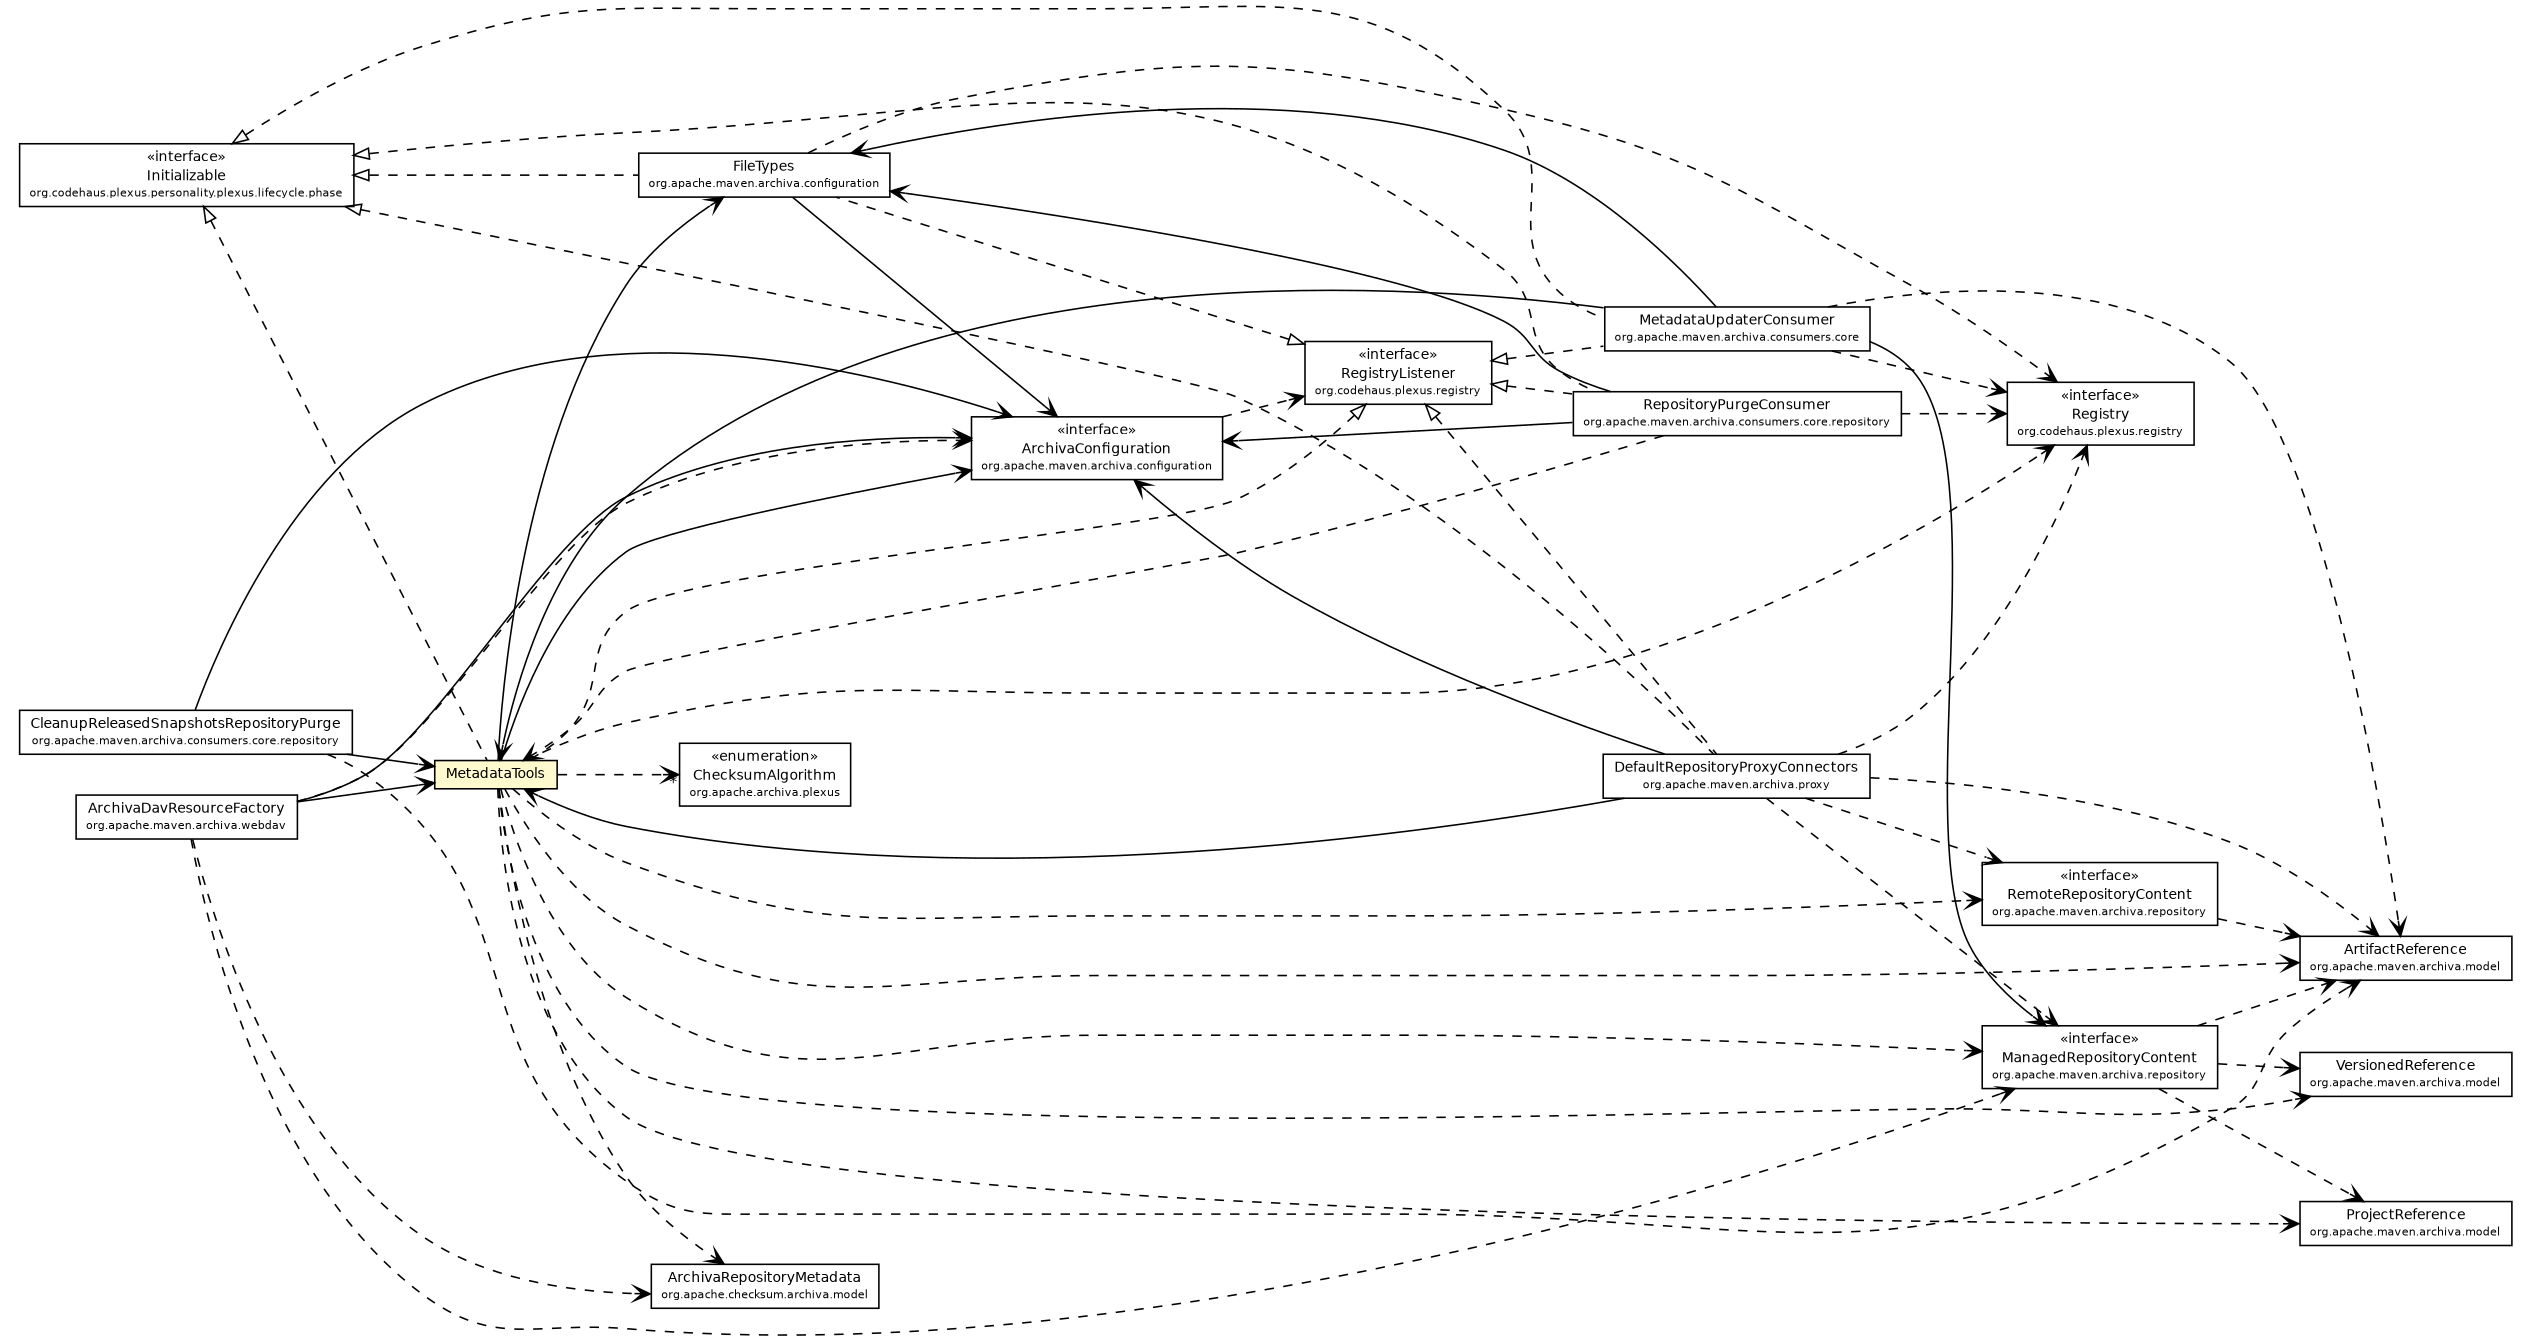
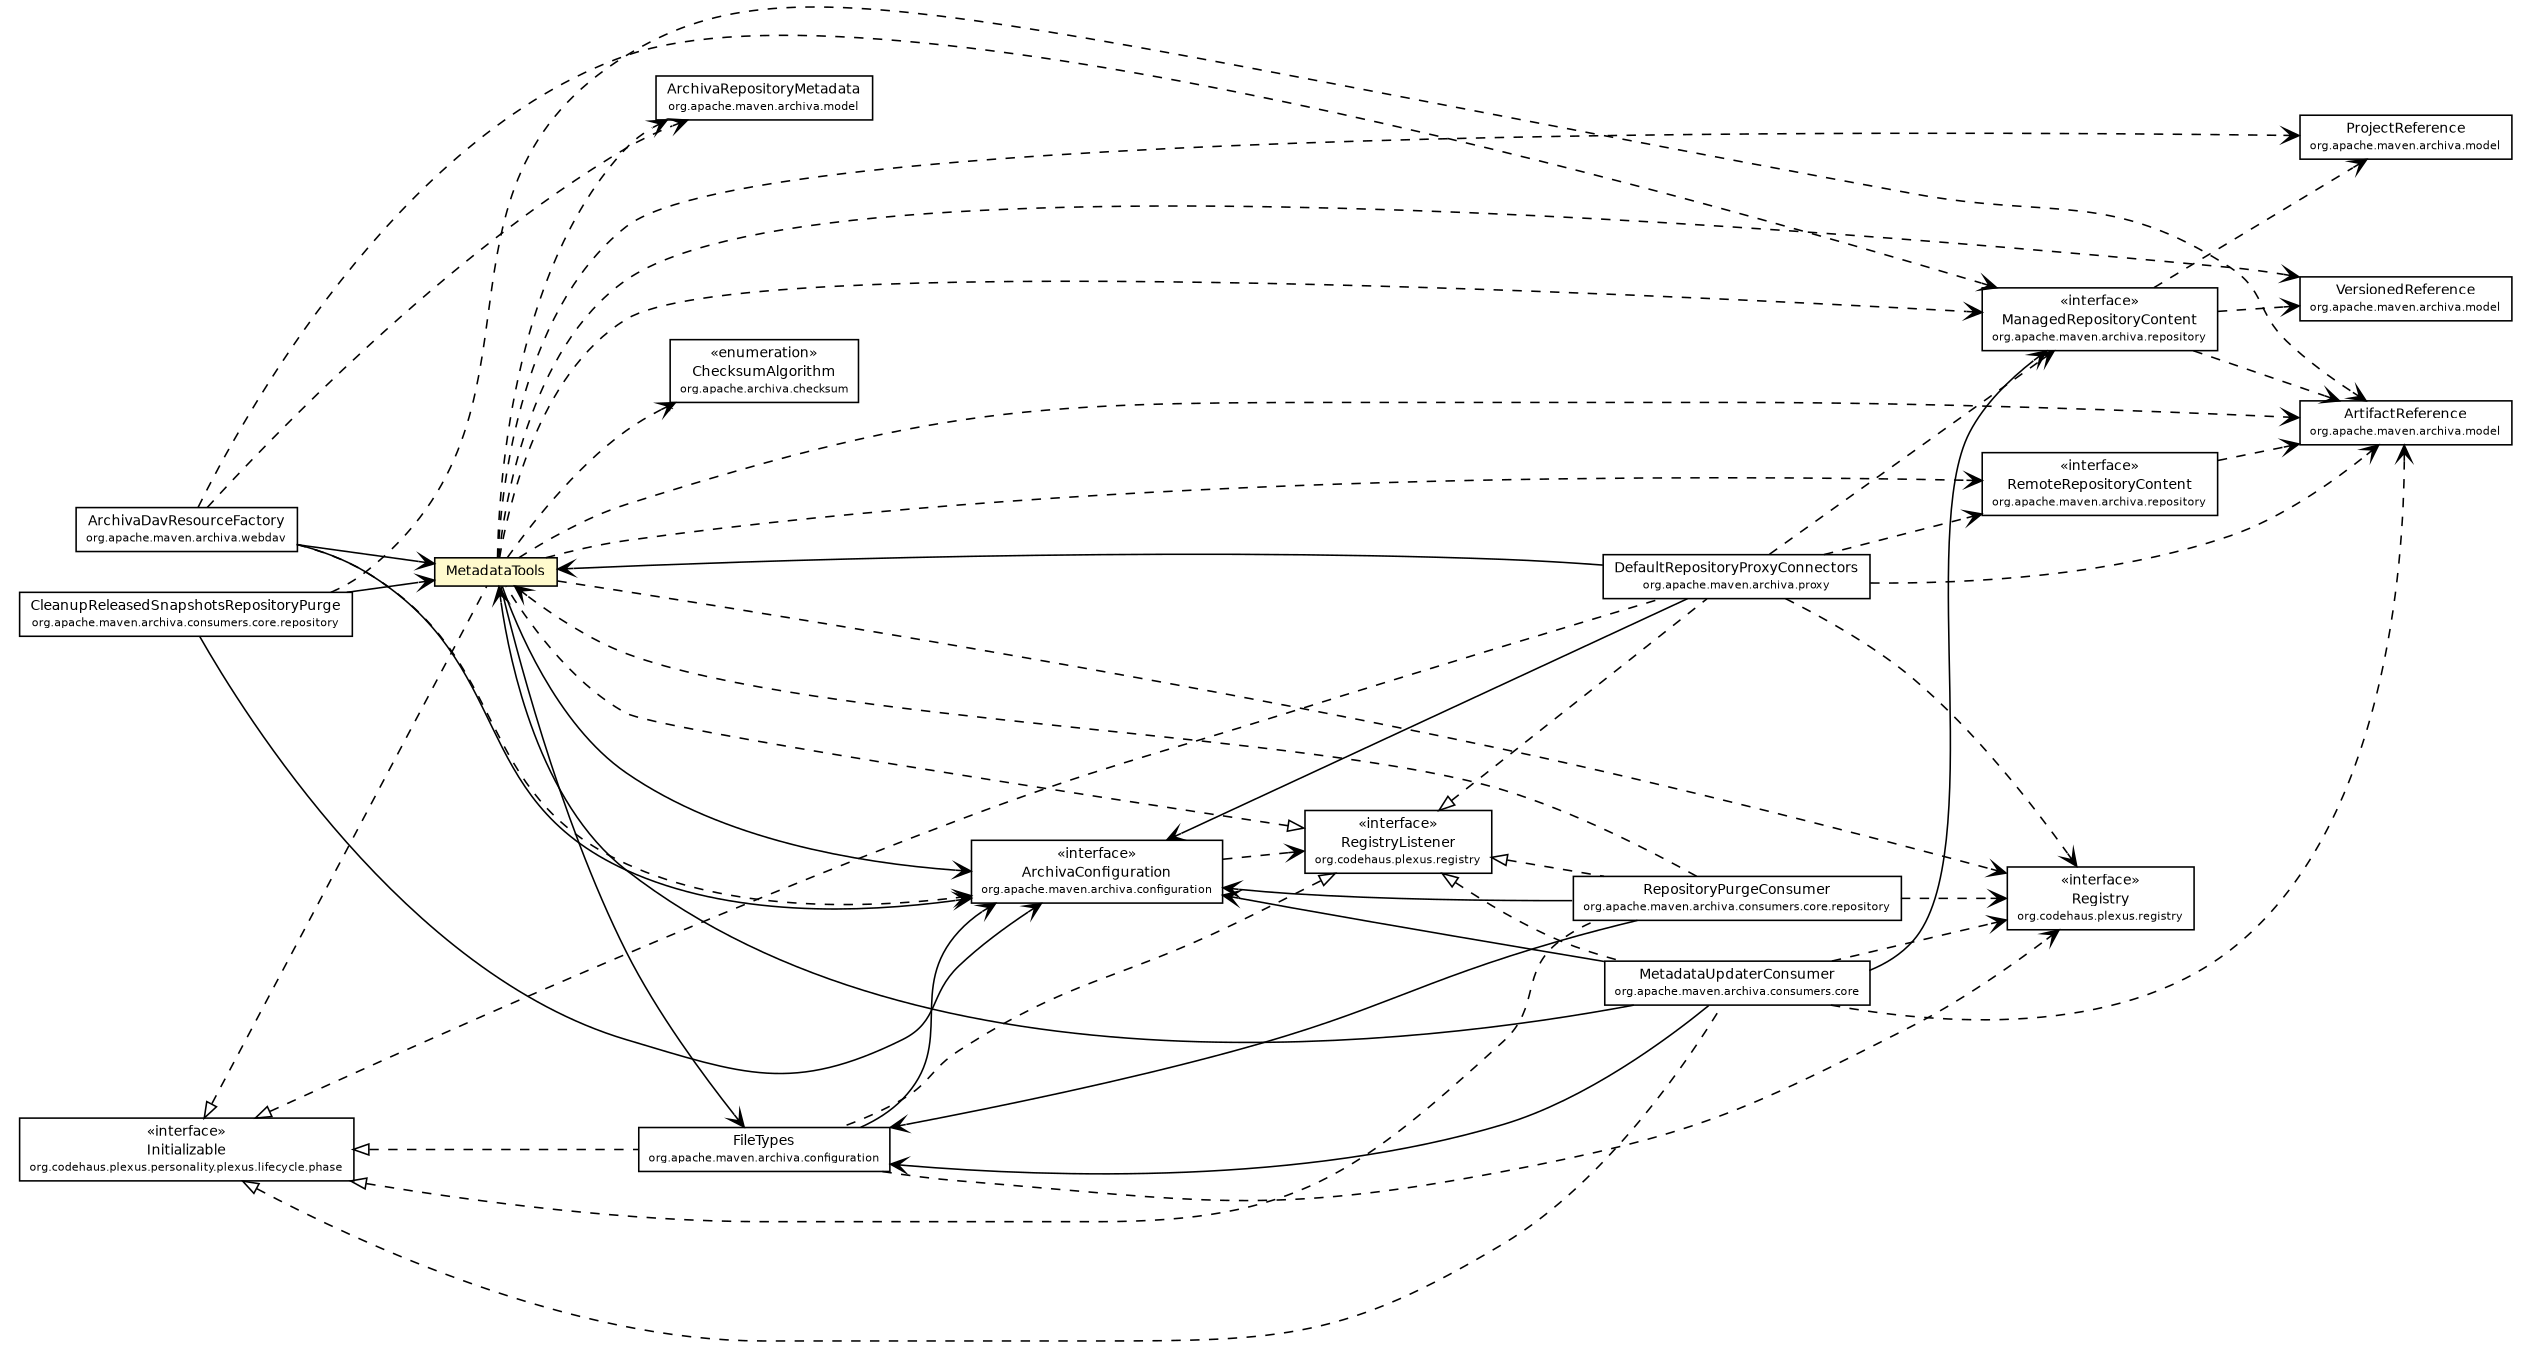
  digraph {
    rankdir=LR
    node [fontcolor=black fontname=Helvetica fontsize=9.0 shape=plaintext]
    edge [arrowhead=open color=black fontcolor=black fontname=Helvetica fontsize=10.0 headport=p labelfontname=Helvetica labelfontsize=10 tailport=p style=dashed]
-   n1 [label=<<table border="0" cellborder="1" cellspacing="0" cellpadding="2" port="p" href="../../../../archiva/checksum/ChecksumAlgorithm.html"> 		<tr><td><table border="0" cellspacing="0" cellpadding="1"> 			<tr><td> &laquo;enumeration&raquo; </td></tr> 			<tr><td> ChecksumAlgorithm </td></tr> 			<tr><td><font point-size="7.0"> org.apache.archiva.plexus </font></td></tr> 		</table></td></tr> 		</table>>]
+   n1 [label=<<table border="0" cellborder="1" cellspacing="0" cellpadding="2" port="p" href="../../../../archiva/checksum/ChecksumAlgorithm.html"> 		<tr><td><table border="0" cellspacing="0" cellpadding="1"> 			<tr><td> &laquo;enumeration&raquo; </td></tr> 			<tr><td> ChecksumAlgorithm </td></tr> 			<tr><td><font point-size="7.0"> org.apache.archiva.checksum </font></td></tr> 		</table></td></tr> 		</table>>]
    n2 [label=<<table border="0" cellborder="1" cellspacing="0" cellpadding="2" port="p" href="../../configuration/FileTypes.html"> 		<tr><td><table border="0" cellspacing="0" cellpadding="1"> 			<tr><td> FileTypes </td></tr> 			<tr><td><font point-size="7.0"> org.apache.maven.archiva.configuration </font></td></tr> 		</table></td></tr> 		</table>>]
    n3 [label=<<table border="0" cellborder="1" cellspacing="0" cellpadding="2" port="p" href="../../configuration/ArchivaConfiguration.html"> 		<tr><td><table border="0" cellspacing="0" cellpadding="1"> 			<tr><td> &laquo;interface&raquo; </td></tr> 			<tr><td> ArchivaConfiguration </td></tr> 			<tr><td><font point-size="7.0"> org.apache.maven.archiva.configuration </font></td></tr> 		</table></td></tr> 		</table>>]
    n4 [label=<<table border="0" cellborder="1" cellspacing="0" cellpadding="2" port="p" href="http://java.sun.com/j2se/1.4.2/docs/api/org/codehaus/plexus/registry/Registry.html"> 		<tr><td><table border="0" cellspacing="0" cellpadding="1"> 			<tr><td> &laquo;interface&raquo; </td></tr> 			<tr><td> Registry </td></tr> 			<tr><td><font point-size="7.0"> org.codehaus.plexus.registry </font></td></tr> 		</table></td></tr> 		</table>>]
    n5 [label=<<table border="0" cellborder="1" cellspacing="0" cellpadding="2" port="p" href="http://java.sun.com/j2se/1.4.2/docs/api/org/codehaus/plexus/registry/RegistryListener.html"> 		<tr><td><table border="0" cellspacing="0" cellpadding="1"> 			<tr><td> &laquo;interface&raquo; </td></tr> 			<tr><td> RegistryListener </td></tr> 			<tr><td><font point-size="7.0"> org.codehaus.plexus.registry </font></td></tr> 		</table></td></tr> 		</table>>]
    n6 [label=<<table border="0" cellborder="1" cellspacing="0" cellpadding="2" port="p" bgcolor="lemonChiffon" href="./MetadataTools.html"> 		<tr><td><table border="0" cellspacing="0" cellpadding="1"> 			<tr><td> MetadataTools </td></tr> 		</table></td></tr> 		</table>>]
    n7 [label=<<table border="0" cellborder="1" cellspacing="0" cellpadding="2" port="p" href="../../consumers/core/MetadataUpdaterConsumer.html"> 		<tr><td><table border="0" cellspacing="0" cellpadding="1"> 			<tr><td> MetadataUpdaterConsumer </td></tr> 			<tr><td><font point-size="7.0"> org.apache.maven.archiva.consumers.core </font></td></tr> 		</table></td></tr> 		</table>>]
    n8 [label=<<table border="0" cellborder="1" cellspacing="0" cellpadding="2" port="p" href="../../consumers/core/repository/RepositoryPurgeConsumer.html"> 		<tr><td><table border="0" cellspacing="0" cellpadding="1"> 			<tr><td> RepositoryPurgeConsumer </td></tr> 			<tr><td><font point-size="7.0"> org.apache.maven.archiva.consumers.core.repository </font></td></tr> 		</table></td></tr> 		</table>>]
    n9 [label=<<table border="0" cellborder="1" cellspacing="0" cellpadding="2" port="p" href="../../proxy/DefaultRepositoryProxyConnectors.html"> 		<tr><td><table border="0" cellspacing="0" cellpadding="1"> 			<tr><td> DefaultRepositoryProxyConnectors </td></tr> 			<tr><td><font point-size="7.0"> org.apache.maven.archiva.proxy </font></td></tr> 		</table></td></tr> 		</table>>]
    n10 [label=<<table border="0" cellborder="1" cellspacing="0" cellpadding="2" port="p" href="../RemoteRepositoryContent.html"> 		<tr><td><table border="0" cellspacing="0" cellpadding="1"> 			<tr><td> &laquo;interface&raquo; </td></tr> 			<tr><td> RemoteRepositoryContent </td></tr> 			<tr><td><font point-size="7.0"> org.apache.maven.archiva.repository </font></td></tr> 		</table></td></tr> 		</table>>]
    n11 [label=<<table border="0" cellborder="1" cellspacing="0" cellpadding="2" port="p" href="http://java.sun.com/j2se/1.4.2/docs/api/org/apache/maven/archiva/model/ArtifactReference.html"> 		<tr><td><table border="0" cellspacing="0" cellpadding="1"> 			<tr><td> ArtifactReference </td></tr> 			<tr><td><font point-size="7.0"> org.apache.maven.archiva.model </font></td></tr> 		</table></td></tr> 		</table>>]
    n12 [label=<<table border="0" cellborder="1" cellspacing="0" cellpadding="2" port="p" href="../ManagedRepositoryContent.html"> 		<tr><td><table border="0" cellspacing="0" cellpadding="1"> 			<tr><td> &laquo;interface&raquo; </td></tr> 			<tr><td> ManagedRepositoryContent </td></tr> 			<tr><td><font point-size="7.0"> org.apache.maven.archiva.repository </font></td></tr> 		</table></td></tr> 		</table>>]
    n13 [label=<<table border="0" cellborder="1" cellspacing="0" cellpadding="2" port="p" href="http://java.sun.com/j2se/1.4.2/docs/api/org/apache/maven/archiva/model/ProjectReference.html"> 		<tr><td><table border="0" cellspacing="0" cellpadding="1"> 			<tr><td> ProjectReference </td></tr> 			<tr><td><font point-size="7.0"> org.apache.maven.archiva.model </font></td></tr> 		</table></td></tr> 		</table>>]
    n14 [label=<<table border="0" cellborder="1" cellspacing="0" cellpadding="2" port="p" href="http://java.sun.com/j2se/1.4.2/docs/api/org/apache/maven/archiva/model/VersionedReference.html"> 		<tr><td><table border="0" cellspacing="0" cellpadding="1"> 			<tr><td> VersionedReference </td></tr> 			<tr><td><font point-size="7.0"> org.apache.maven.archiva.model </font></td></tr> 		</table></td></tr> 		</table>>]
-   n15 [label=<<table border="0" cellborder="1" cellspacing="0" cellpadding="2" port="p" href="http://java.sun.com/j2se/1.4.2/docs/api/org/apache/maven/archiva/model/ArchivaRepositoryMetadata.html"> 		<tr><td><table border="0" cellspacing="0" cellpadding="1"> 			<tr><td> ArchivaRepositoryMetadata </td></tr> 			<tr><td><font point-size="7.0"> org.apache.checksum.archiva.model </font></td></tr> 		</table></td></tr> 		</table>>]
+   n15 [label=<<table border="0" cellborder="1" cellspacing="0" cellpadding="2" port="p" href="http://java.sun.com/j2se/1.4.2/docs/api/org/apache/maven/archiva/model/ArchivaRepositoryMetadata.html"> 		<tr><td><table border="0" cellspacing="0" cellpadding="1"> 			<tr><td> ArchivaRepositoryMetadata </td></tr> 			<tr><td><font point-size="7.0"> org.apache.maven.archiva.model </font></td></tr> 		</table></td></tr> 		</table>>]
    n16 [label=<<table border="0" cellborder="1" cellspacing="0" cellpadding="2" port="p" href="../../consumers/core/repository/CleanupReleasedSnapshotsRepositoryPurge.html"> 		<tr><td><table border="0" cellspacing="0" cellpadding="1"> 			<tr><td> CleanupReleasedSnapshotsRepositoryPurge </td></tr> 			<tr><td><font point-size="7.0"> org.apache.maven.archiva.consumers.core.repository </font></td></tr> 		</table></td></tr> 		</table>>]
    n17 [label=<<table border="0" cellborder="1" cellspacing="0" cellpadding="2" port="p" href="../../webdav/ArchivaDavResourceFactory.html"> 		<tr><td><table border="0" cellspacing="0" cellpadding="1"> 			<tr><td> ArchivaDavResourceFactory </td></tr> 			<tr><td><font point-size="7.0"> org.apache.maven.archiva.webdav </font></td></tr> 		</table></td></tr> 		</table>>]
    n18 [label=<<table border="0" cellborder="1" cellspacing="0" cellpadding="2" port="p" href="http://java.sun.com/j2se/1.4.2/docs/api/org/codehaus/plexus/personality/plexus/lifecycle/phase/Initializable.html"> 		<tr><td><table border="0" cellspacing="0" cellpadding="1"> 			<tr><td> &laquo;interface&raquo; </td></tr> 			<tr><td> Initializable </td></tr> 			<tr><td><font point-size="7.0"> org.codehaus.plexus.personality.plexus.lifecycle.phase </font></td></tr> 		</table></td></tr> 		</table>>]
    n2 -> n3 [style=""]
    n2 -> n4
    n3 -> n5
    n5 -> n2 [arrowtail=empty dir=back fontsize=10 arrowhead="" color="" fontcolor=""]
    n5 -> n6 [arrowtail=empty dir=back fontsize=10 arrowhead="" color="" fontcolor=""]
    n5 -> n7 [arrowtail=empty dir=back fontsize=10 arrowhead="" color="" fontcolor=""]
    n5 -> n8 [arrowtail=empty dir=back fontsize=10 arrowhead="" color="" fontcolor=""]
    n5 -> n9 [arrowtail=empty dir=back fontsize=10 arrowhead="" color="" fontcolor=""]
    n6 -> n1 [headlabel="*"]
    n6 -> n2 [style=""]
    n6 -> n3 [style=""]
    n6 -> n4
    n6 -> n10
    n6 -> n11
    n6 -> n12
    n6 -> n13
    n6 -> n14
    n6 -> n15
    n7 -> n2 [style=""]
+   n7 -> n3 [style=""]
    n7 -> n4
    n7 -> n6 [style=""]
    n7 -> n11
    n7 -> n12 [style=""]
    n8 -> n2 [style=""]
    n8 -> n3 [style=""]
    n8 -> n4
    n8 -> n6
    n9 -> n3 [style=""]
    n9 -> n4
    n9 -> n6 [style=""]
    n9 -> n10
    n9 -> n11
    n9 -> n12
    n10 -> n11
    n12 -> n11
    n12 -> n13
    n12 -> n14
    n16 -> n3 [style=""]
    n16 -> n6 [style=""]
    n16 -> n11
    n17 -> n3 [style=""]
    n17 -> n3
    n17 -> n6 [style=""]
    n17 -> n12
    n17 -> n15
    n18 -> n2 [arrowtail=empty dir=back fontsize=10 arrowhead="" color="" fontcolor=""]
    n18 -> n6 [arrowtail=empty dir=back fontsize=10 arrowhead="" color="" fontcolor=""]
    n18 -> n7 [arrowtail=empty dir=back fontsize=10 arrowhead="" color="" fontcolor=""]
    n18 -> n8 [arrowtail=empty dir=back fontsize=10 arrowhead="" color="" fontcolor=""]
    n18 -> n9 [arrowtail=empty dir=back fontsize=10 arrowhead="" color="" fontcolor=""]
  }
